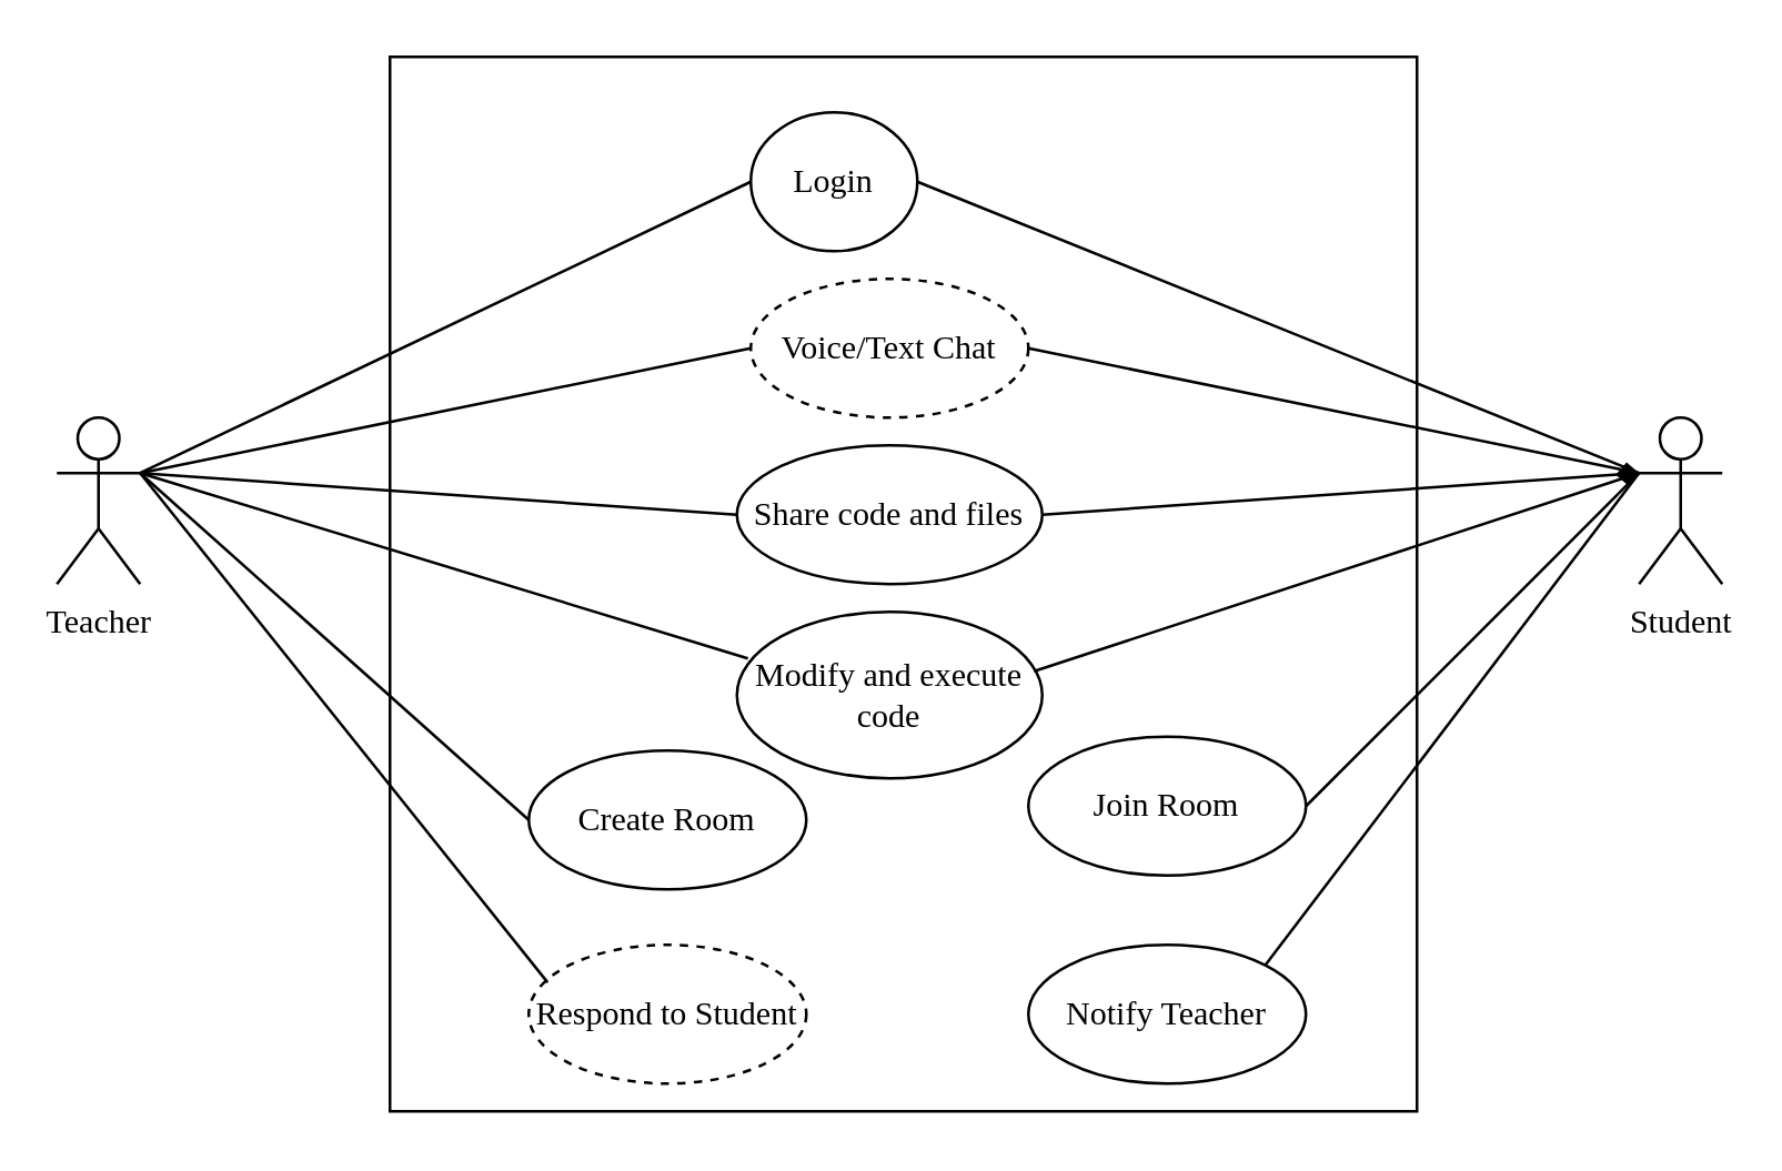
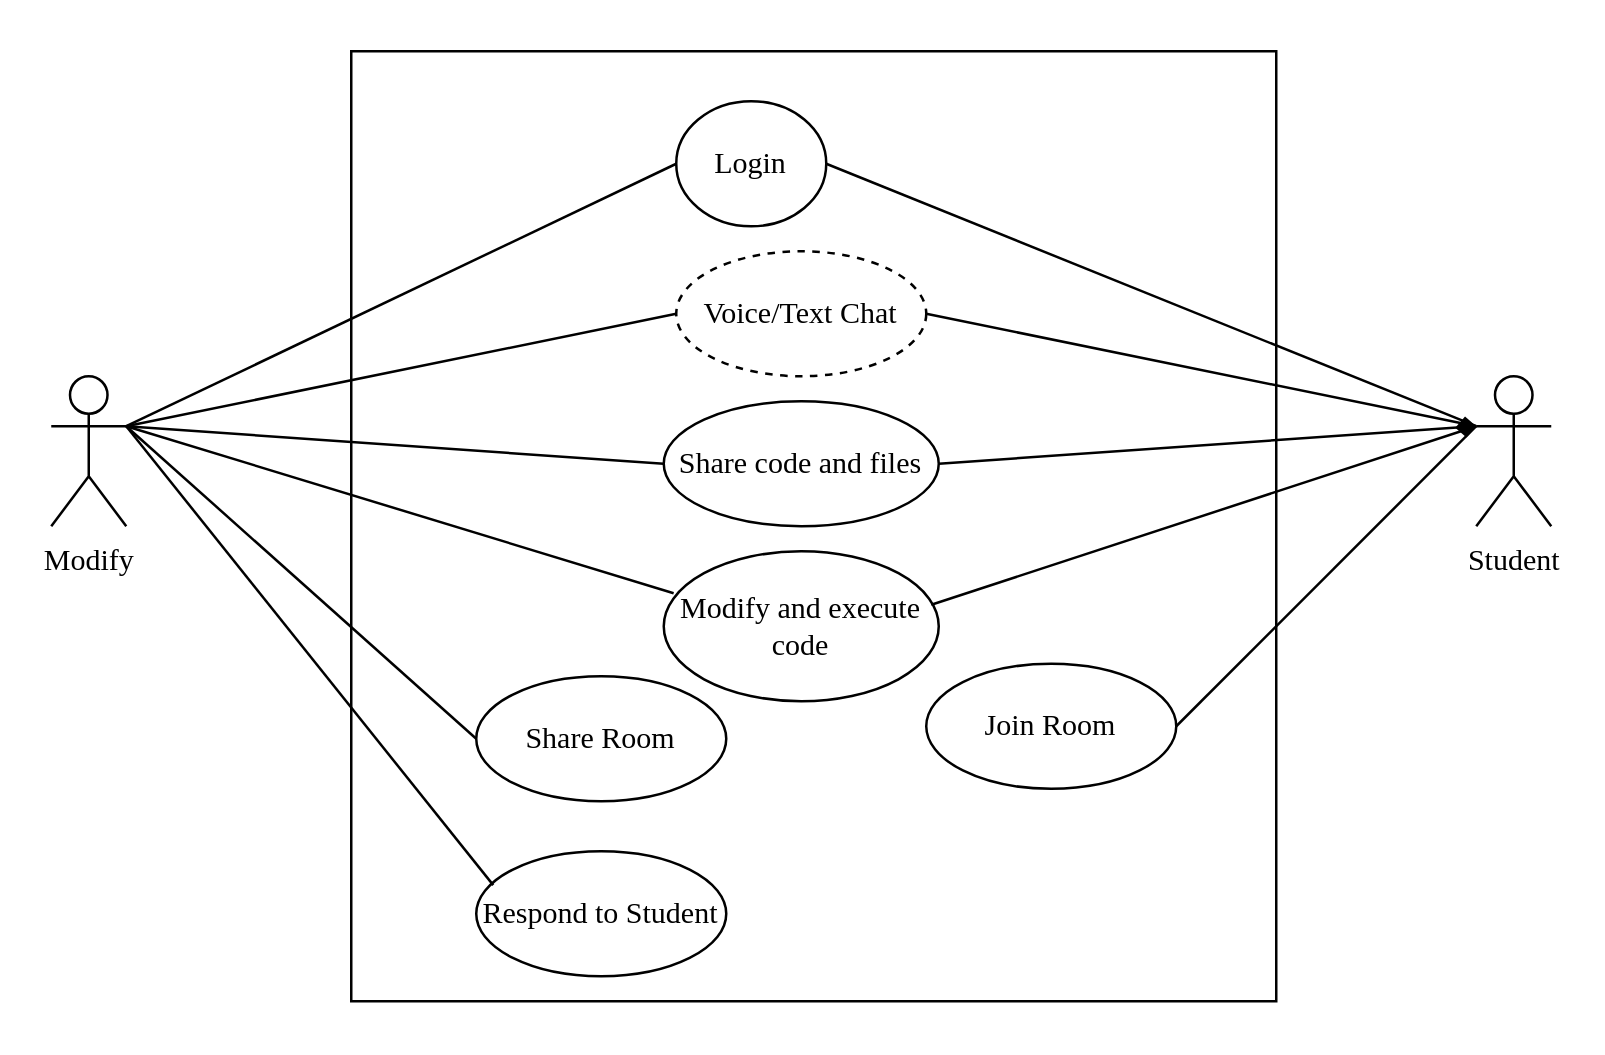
  <mxCell id="0" />
  <mxCell id="1" parent="0" />
  <mxCell id="2" value="" style="rounded=0;whiteSpace=wrap;html=1;fontFamily=Times New Roman;fillColor=#FFFFFF;" parent="1" vertex="1"><mxGeometry x="140" y="20" width="370" height="380" as="geometry" /></mxCell>
  <mxCell id="3" value="&lt;font face=&quot;Times New Roman&quot;&gt;Login&lt;/font&gt;" style="ellipse;whiteSpace=wrap;html=1;" parent="1" vertex="1"><mxGeometry x="270" y="40" width="60" height="50" as="geometry" /></mxCell>
  <mxCell id="4" value="&lt;font face=&quot;Times New Roman&quot;&gt;Share code and files&lt;/font&gt;" style="ellipse;whiteSpace=wrap;html=1;" parent="1" vertex="1"><mxGeometry x="265" y="160" width="110" height="50" as="geometry" /></mxCell>
  <mxCell id="5" value="&lt;font face=&quot;Times New Roman&quot;&gt;Voice/Text Chat&lt;/font&gt;" style="ellipse;whiteSpace=wrap;html=1;dashed=1;" parent="1" vertex="1"><mxGeometry x="270" y="100" width="100" height="50" as="geometry" /></mxCell>
  <mxCell id="6" value="&lt;font face=&quot;Times New Roman&quot;&gt;Modify and execute code&lt;/font&gt;" style="ellipse;whiteSpace=wrap;html=1;" parent="1" vertex="1"><mxGeometry x="265" y="220" width="110" height="60" as="geometry" /></mxCell>
- <mxCell id="7" value="&lt;font face=&quot;Times New Roman&quot;&gt;Respond to Student&lt;/font&gt;" style="ellipse;whiteSpace=wrap;html=1;dashed=1;" parent="1" vertex="1"><mxGeometry x="190" y="340" width="100" height="50" as="geometry" /></mxCell>
- <mxCell id="8" value="&lt;font face=&quot;Times New Roman&quot;&gt;Notify Teacher&lt;/font&gt;" style="ellipse;whiteSpace=wrap;html=1;" parent="1" vertex="1"><mxGeometry x="370" y="340" width="100" height="50" as="geometry" /></mxCell>
- <mxCell id="9" value="Teacher" style="shape=umlActor;verticalLabelPosition=bottom;verticalAlign=top;html=1;outlineConnect=0;fontFamily=Times New Roman;" parent="1" vertex="1"><mxGeometry x="20" y="150" width="30" height="60" as="geometry" /></mxCell>
+ <mxCell id="7" value="&lt;font face=&quot;Times New Roman&quot;&gt;Respond to Student&lt;/font&gt;" style="ellipse;whiteSpace=wrap;html=1;" parent="1" vertex="1"><mxGeometry x="190" y="340" width="100" height="50" as="geometry" /></mxCell>
+ <mxCell id="9" value="Modify" style="shape=umlActor;verticalLabelPosition=bottom;verticalAlign=top;html=1;outlineConnect=0;fontFamily=Times New Roman;" parent="1" vertex="1"><mxGeometry x="20" y="150" width="30" height="60" as="geometry" /></mxCell>
  <mxCell id="10" value="Student" style="shape=umlActor;verticalLabelPosition=bottom;verticalAlign=top;html=1;outlineConnect=0;fontFamily=Times New Roman;" parent="1" vertex="1"><mxGeometry x="590" y="150" width="30" height="60" as="geometry" /></mxCell>
  <mxCell id="11" value="" style="endArrow=none;html=1;rounded=0;fontFamily=Times New Roman;exitX=1;exitY=0.333;exitDx=0;exitDy=0;exitPerimeter=0;entryX=0;entryY=0.5;entryDx=0;entryDy=0;" parent="1" source="9" target="3" edge="1"><mxGeometry width="50" height="50" relative="1" as="geometry"><mxPoint x="50" y="200" as="sourcePoint" /><mxPoint x="100" y="150" as="targetPoint" /></mxGeometry></mxCell>
  <mxCell id="12" value="" style="endArrow=none;html=1;rounded=0;fontFamily=Times New Roman;exitX=1;exitY=0.333;exitDx=0;exitDy=0;exitPerimeter=0;entryX=0;entryY=0.5;entryDx=0;entryDy=0;" parent="1" source="9" target="22" edge="1"><mxGeometry width="50" height="50" relative="1" as="geometry"><mxPoint x="60" y="180" as="sourcePoint" /><mxPoint x="292.8" y="77" as="targetPoint" /></mxGeometry></mxCell>
  <mxCell id="13" value="" style="endArrow=none;html=1;rounded=0;fontFamily=Times New Roman;entryX=0;entryY=0.5;entryDx=0;entryDy=0;" parent="1" target="5" edge="1"><mxGeometry width="50" height="50" relative="1" as="geometry"><mxPoint x="50" y="170" as="sourcePoint" /><mxPoint x="180" y="145" as="targetPoint" /></mxGeometry></mxCell>
  <mxCell id="14" value="" style="endArrow=none;html=1;rounded=0;fontFamily=Times New Roman;entryX=0;entryY=0.5;entryDx=0;entryDy=0;" parent="1" target="4" edge="1"><mxGeometry width="50" height="50" relative="1" as="geometry"><mxPoint x="50" y="170" as="sourcePoint" /><mxPoint x="290" y="195" as="targetPoint" /></mxGeometry></mxCell>
  <mxCell id="15" value="" style="endArrow=none;html=1;rounded=0;fontFamily=Times New Roman;entryX=0.068;entryY=0.271;entryDx=0;entryDy=0;entryPerimeter=0;" parent="1" target="7" edge="1"><mxGeometry width="50" height="50" relative="1" as="geometry"><mxPoint x="50" y="170" as="sourcePoint" /><mxPoint x="285.33" y="310.34" as="targetPoint" /></mxGeometry></mxCell>
  <mxCell id="16" value="" style="endArrow=none;html=1;rounded=0;fontFamily=Times New Roman;entryX=0;entryY=0.333;entryDx=0;entryDy=0;entryPerimeter=0;exitX=1;exitY=0.5;exitDx=0;exitDy=0;" parent="1" source="3" target="10" edge="1"><mxGeometry width="50" height="50" relative="1" as="geometry"><mxPoint x="540" y="200" as="sourcePoint" /><mxPoint x="590" y="150" as="targetPoint" /></mxGeometry></mxCell>
  <mxCell id="17" value="" style="endArrow=none;html=1;rounded=0;fontFamily=Times New Roman;exitX=1;exitY=0.5;exitDx=0;exitDy=0;entryX=0;entryY=0.333;entryDx=0;entryDy=0;entryPerimeter=0;" parent="1" source="24" target="10" edge="1"><mxGeometry width="50" height="50" relative="1" as="geometry"><mxPoint x="380" y="75" as="sourcePoint" /><mxPoint x="590" y="180" as="targetPoint" /></mxGeometry></mxCell>
  <mxCell id="18" value="" style="endArrow=none;html=1;rounded=0;fontFamily=Times New Roman;exitX=1;exitY=0.5;exitDx=0;exitDy=0;entryX=0;entryY=0.333;entryDx=0;entryDy=0;entryPerimeter=0;" parent="1" source="5" target="10" edge="1"><mxGeometry width="50" height="50" relative="1" as="geometry"><mxPoint x="470" y="145" as="sourcePoint" /><mxPoint x="600" y="185" as="targetPoint" /></mxGeometry></mxCell>
  <mxCell id="19" value="" style="endArrow=diamond;html=1;rounded=0;fontFamily=Times New Roman;exitX=1;exitY=0.5;exitDx=0;exitDy=0;entryX=0;entryY=0.333;entryDx=0;entryDy=0;entryPerimeter=0;" parent="1" source="4" target="10" edge="1"><mxGeometry width="50" height="50" relative="1" as="geometry"><mxPoint x="380" y="195" as="sourcePoint" /><mxPoint x="600" y="185" as="targetPoint" /></mxGeometry></mxCell>
  <mxCell id="20" value="" style="endArrow=none;html=1;rounded=0;fontFamily=Times New Roman;exitX=0.973;exitY=0.357;exitDx=0;exitDy=0;exitPerimeter=0;entryX=0;entryY=0.333;entryDx=0;entryDy=0;entryPerimeter=0;startArrow=none;" parent="1" source="6" target="10" edge="1"><mxGeometry width="50" height="50" relative="1" as="geometry"><mxPoint x="380" y="255" as="sourcePoint" /><mxPoint x="590" y="180" as="targetPoint" /></mxGeometry></mxCell>
- <mxCell id="21" value="" style="endArrow=none;html=1;rounded=0;fontFamily=Times New Roman;exitX=1;exitY=0;exitDx=0;exitDy=0;entryX=0;entryY=0.333;entryDx=0;entryDy=0;entryPerimeter=0;" parent="1" source="8" target="10" edge="1"><mxGeometry width="50" height="50" relative="1" as="geometry"><mxPoint x="378.68" y="314.48" as="sourcePoint" /><mxPoint x="600" y="185" as="targetPoint" /></mxGeometry></mxCell>
- <mxCell id="22" value="&lt;font face=&quot;Times New Roman&quot;&gt;Create Room&lt;/font&gt;" style="ellipse;whiteSpace=wrap;html=1;" parent="1" vertex="1"><mxGeometry x="190" y="270" width="100" height="50" as="geometry" /></mxCell>
+ <mxCell id="22" value="&lt;font face=&quot;Times New Roman&quot;&gt;Share Room&lt;/font&gt;" style="ellipse;whiteSpace=wrap;html=1;" parent="1" vertex="1"><mxGeometry x="190" y="270" width="100" height="50" as="geometry" /></mxCell>
  <mxCell id="23" value="" style="endArrow=none;html=1;rounded=0;fontFamily=Times New Roman;exitX=1;exitY=0.333;exitDx=0;exitDy=0;exitPerimeter=0;entryX=0.036;entryY=0.28;entryDx=0;entryDy=0;entryPerimeter=0;" edge="1" parent="1" source="9" target="6"><mxGeometry width="50" height="50" relative="1" as="geometry"><mxPoint x="50" y="170" as="sourcePoint" /><mxPoint x="270" y="230" as="targetPoint" /></mxGeometry></mxCell>
  <mxCell id="24" value="&lt;font face=&quot;Times New Roman&quot;&gt;Join Room&lt;/font&gt;" style="ellipse;whiteSpace=wrap;html=1;" parent="1" vertex="1"><mxGeometry x="370" y="265" width="100" height="50" as="geometry" /></mxCell>
